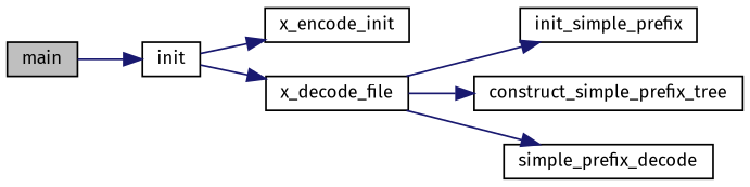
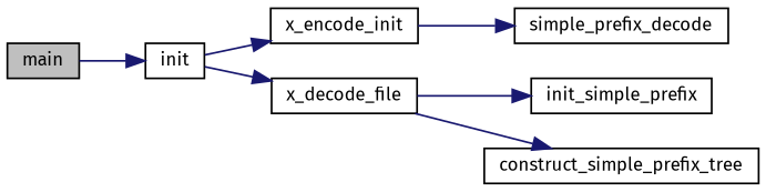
  digraph {
    fontname="Fira Sans"
    rankdir=LR
    node [color=black fillcolor=white fontname="Fira Sans" fontsize=10 shape=record style=filled]
    edge [color=midnightblue fontname="Fira Sans" fontsize=10 labelfontname=Helvetica labelfontsize=10 style=solid]
    n1 [fillcolor=grey75 fontcolor=black height=0.2 label=main width=0.4]
    n2 [height=0.2 label=init width=0.4]
    n3 [height=0.2 label=x_encode_init width=0.4]
    n4 [height=0.2 label=x_decode_file width=0.4]
    n5 [height=0.2 label=init_simple_prefix width=0.4]
    n6 [height=0.2 label=construct_simple_prefix_tree width=0.4]
    n7 [height=0.2 label=simple_prefix_decode width=0.4]
    n1 -> n2
    n2 -> n3
    n2 -> n4
    n4 -> n5
    n4 -> n6
-   n4 -> n7
+   n3 -> n7
  }
